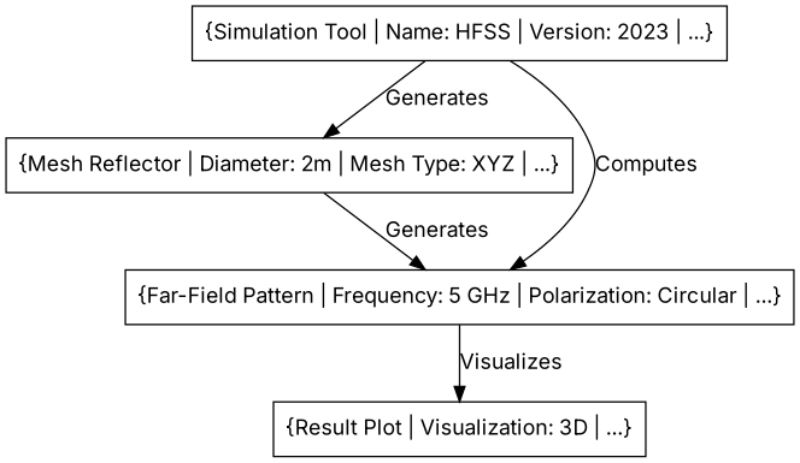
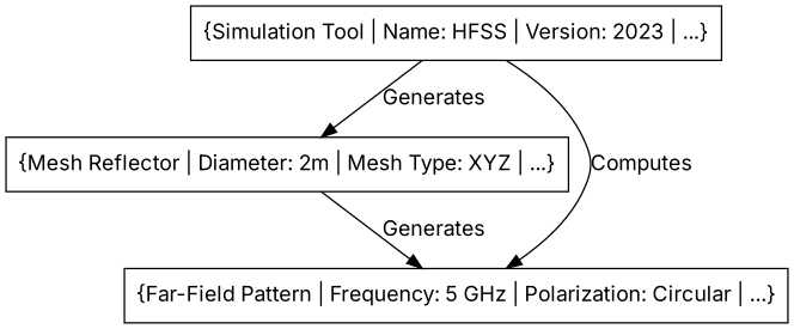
  digraph {
    fontname=Inter
    node [fontname=Inter shape=box]
    edge [fontname=Inter]
    n1 [label="{Mesh Reflector | Diameter: 2m | Mesh Type: XYZ | ...}"]
    n2 [label="{Far-Field Pattern | Frequency: 5 GHz | Polarization: Circular | ...}"]
-   n3 [label="{Result Plot | Visualization: 3D | ...}"]
    n4 [label="{Simulation Tool | Name: HFSS | Version: 2023 | ...}"]
    n1 -> n2 [label=Generates]
-   n2 -> n3 [label=Visualizes]
    n4 -> n1 [label=Generates]
    n4 -> n2 [label=Computes]
  }
